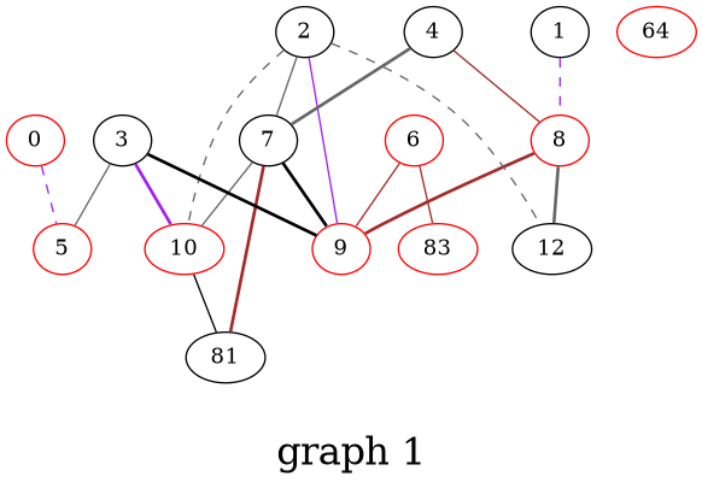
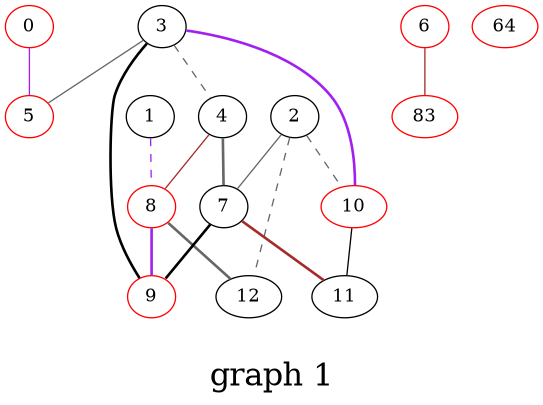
  graph {
    fontsize=24
    label="\ngraph 1\n"
    splines=true
    node [color=red shape=ellipse]
    edge [color=gray40 style=solid]
    n1 [height=0.3 label=0 width=0.3]
    n2 [height=0.3 label=5 width=0.3]
    n3 [color=black height=0.3 label=1 width=0.3]
    n4 [height=0.3 label=8 width=0.3]
    n5 [height=0.3 label=9 width=0.3]
    n6 [color=black height=0.3 label=12 width=0.3]
    n7 [color=black height=0.3 label=2 width=0.3]
    n8 [color=black height=0.3 label=7 width=0.3]
    n9 [height=0.3 label=10 width=0.3]
-   n10 [color=black height=0.3 label=81 width=0.3]
+   n10 [color=black height=0.3 label=11 width=0.3]
    n11 [color=black height=0.3 label=3 width=0.3]
    n12 [color=black height=0.3 label=4 width=0.3]
    n13 [height=0.3 label=6 width=0.3]
    n14 [height=0.3 label=83 width=0.3]
    n15 [height=0.3 label=64 width=0.3]
-   n1 -- n2 [color=purple style=dashed]
+   n1 -- n2 [color=purple]
    n3 -- n4 [color=purple style=dashed]
-   n4 -- n5 [color=brown style=bold]
+   n4 -- n5 [color=purple style=bold]
    n4 -- n6 [style=bold]
-   n7 -- n5 [color=purple]
    n7 -- n6 [style=dashed]
    n7 -- n8
    n7 -- n9 [style=dashed]
    n8 -- n5 [color=black style=bold]
-   n8 -- n9
    n8 -- n10 [color=brown style=bold]
    n9 -- n10 [color=black]
    n11 -- n2
    n11 -- n5 [color=black style=bold]
    n11 -- n9 [color=purple style=bold]
+   n11 -- n12 [style=dashed]
    n12 -- n4 [color=brown]
    n12 -- n8 [style=bold]
-   n13 -- n5 [color=brown]
    n13 -- n14 [color=brown]
  }
